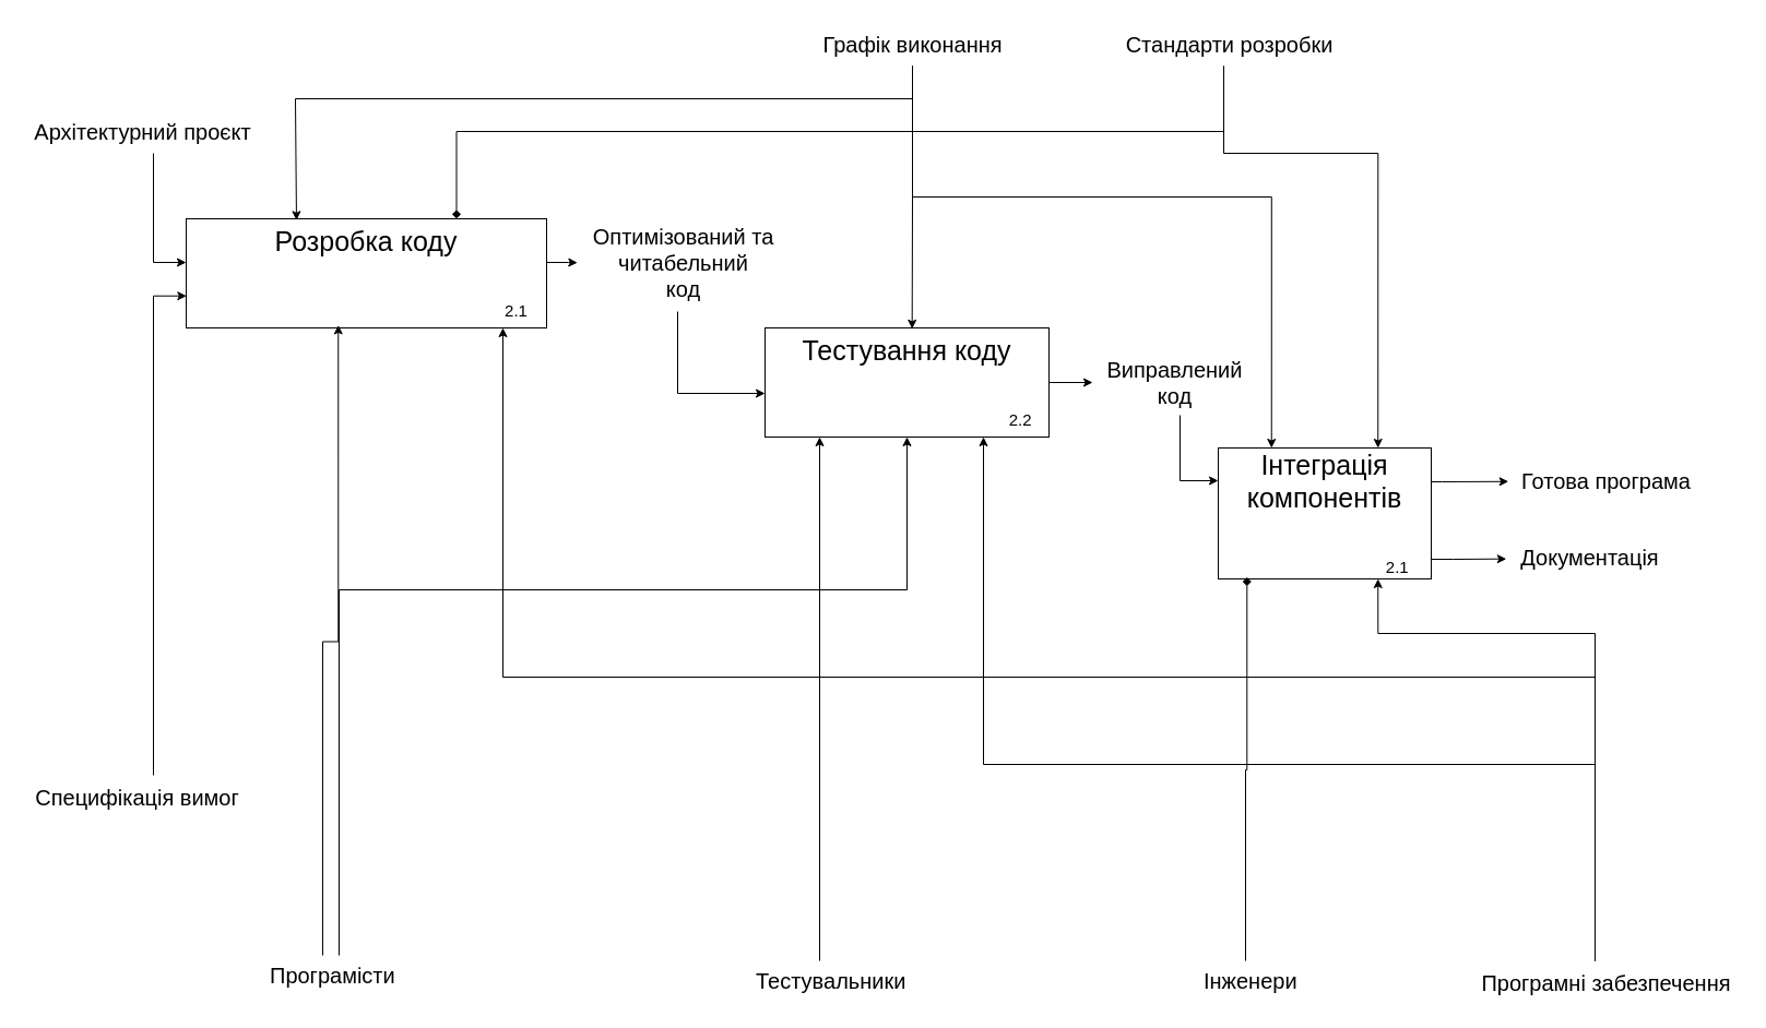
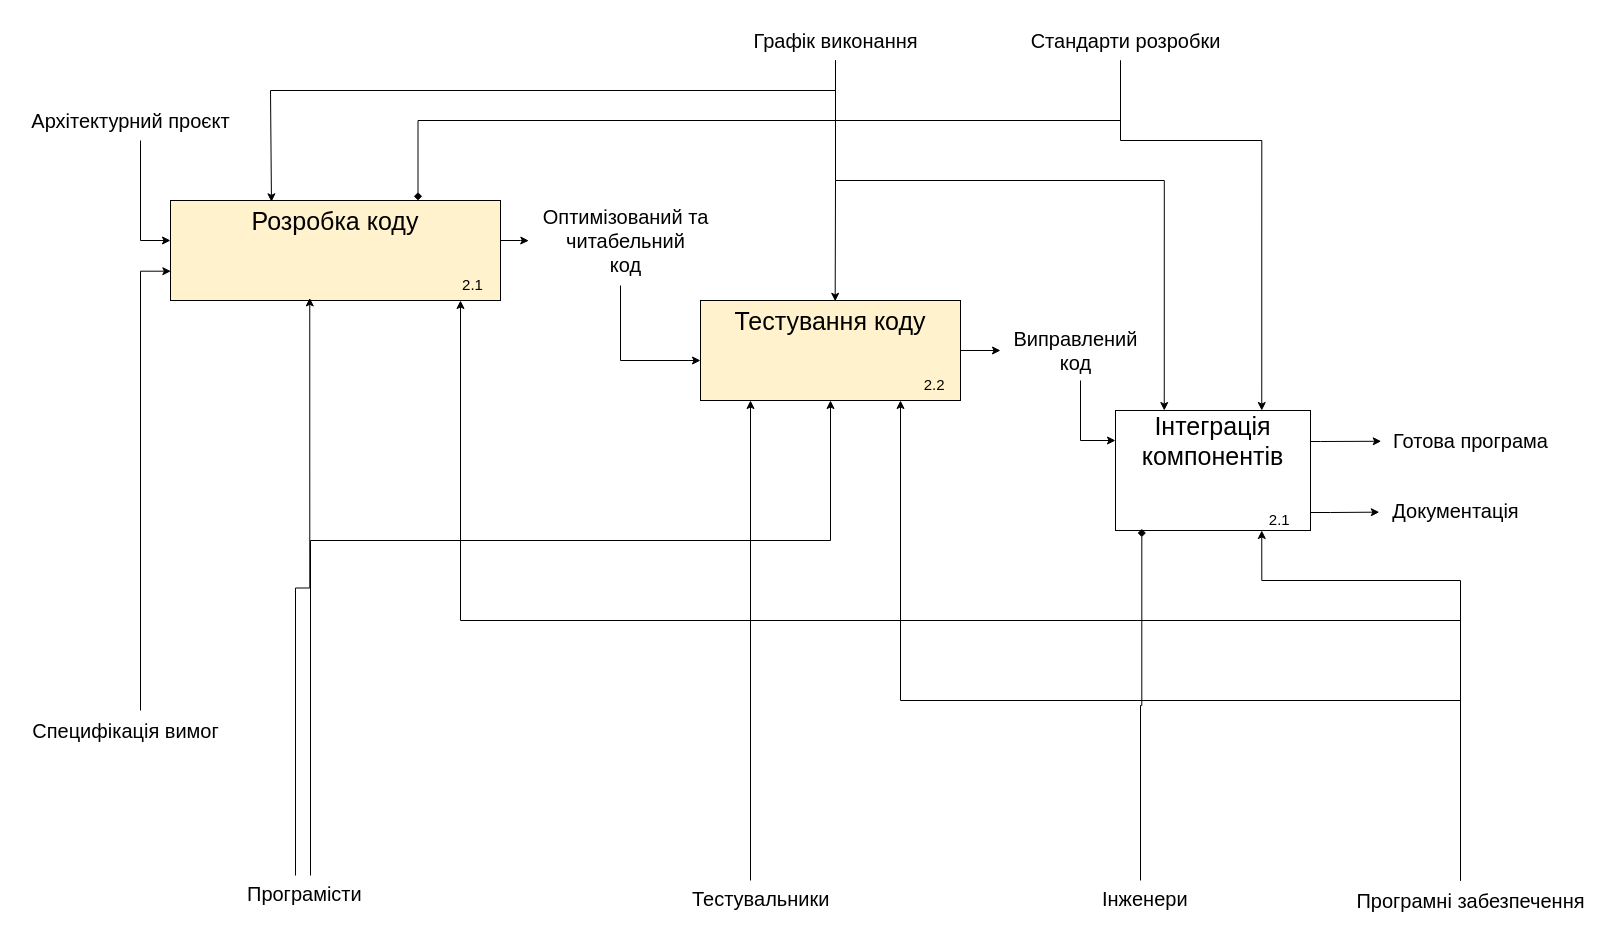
  <mxCell id="0" />
  <mxCell id="1" parent="0" />
  <mxCell id="2" style="edgeStyle=orthogonalEdgeStyle;rounded=0;orthogonalLoop=1;jettySize=auto;html=1;entryX=0.001;entryY=0.707;entryDx=0;entryDy=0;entryPerimeter=0;" edge="1" parent="1" source="3" target="8"><mxGeometry relative="1" as="geometry"><Array as="points"><mxPoint x="140" y="270" /><mxPoint x="170" y="270" /></Array></mxGeometry></mxCell>
  <mxCell id="3" value="&lt;font style=&quot;font-size: 20px;&quot;&gt;Специфікація вимог&lt;/font&gt;" style="text;html=1;align=center;verticalAlign=middle;resizable=0;points=[];autosize=1;strokeColor=none;fillColor=none;" vertex="1" parent="1"><mxGeometry y="710" width="210" height="40" as="geometry" x="20" /></mxCell>
  <mxCell id="4" style="edgeStyle=orthogonalEdgeStyle;rounded=0;orthogonalLoop=1;jettySize=auto;html=1;entryX=0.306;entryY=0.013;entryDx=0;entryDy=0;entryPerimeter=0;" edge="1" parent="1" source="7" target="8"><mxGeometry relative="1" as="geometry"><mxPoint x="370" y="130" as="targetPoint" /><Array as="points"><mxPoint x="835" y="90" /><mxPoint x="270" y="90" /><mxPoint x="270" y="201" /></Array></mxGeometry></mxCell>
  <mxCell id="5" style="edgeStyle=orthogonalEdgeStyle;rounded=0;orthogonalLoop=1;jettySize=auto;html=1;entryX=0.25;entryY=0;entryDx=0;entryDy=0;" edge="1" parent="1" source="7" target="10"><mxGeometry relative="1" as="geometry"><mxPoint x="1190" y="350" as="targetPoint" /><Array as="points"><mxPoint x="835" y="180" /><mxPoint x="1164" y="180" /></Array></mxGeometry></mxCell>
  <mxCell id="6" style="edgeStyle=orthogonalEdgeStyle;rounded=0;orthogonalLoop=1;jettySize=auto;html=1;entryX=0.518;entryY=0.008;entryDx=0;entryDy=0;entryPerimeter=0;" edge="1" parent="1" source="7" target="9"><mxGeometry relative="1" as="geometry"><Array as="points" /></mxGeometry></mxCell>
  <mxCell id="7" value="&lt;font style=&quot;font-size: 20px;&quot;&gt;Графік виконання&lt;/font&gt;" style="text;html=1;align=center;verticalAlign=middle;resizable=0;points=[];autosize=1;strokeColor=none;fillColor=none;" vertex="1" parent="1"><mxGeometry x="740" width="190" height="40" as="geometry" y="20" /></mxCell>
- <mxCell id="8" value="&lt;font style=&quot;font-size: 25px;&quot;&gt;Розробка коду&lt;br&gt;&lt;/font&gt;&lt;div&gt;&lt;div style=&quot;text-align: left;&quot;&gt;&lt;font style=&quot;font-size: 25px;&quot;&gt;&lt;br&gt;&lt;/font&gt;&lt;/div&gt;&lt;div style=&quot;text-align: left;&quot;&gt;&lt;span style=&quot;background-color: initial;&quot;&gt;&lt;font style=&quot;font-size: 25px;&quot;&gt;&amp;nbsp; &amp;nbsp; &amp;nbsp; &amp;nbsp; &amp;nbsp; &amp;nbsp; &amp;nbsp; &amp;nbsp; &amp;nbsp; &amp;nbsp; &amp;nbsp; &amp;nbsp; &amp;nbsp; &amp;nbsp; &amp;nbsp; &amp;nbsp; &amp;nbsp; &amp;nbsp; &amp;nbsp; &amp;nbsp;&lt;/font&gt;&lt;font style=&quot;font-size: 15px;&quot;&gt; 2.1&lt;/font&gt;&lt;/span&gt;&lt;/div&gt;&lt;/div&gt;" style="rounded=0;whiteSpace=wrap;html=1;" vertex="1" parent="1"><mxGeometry x="170" y="200" width="330" height="100" as="geometry" /></mxCell>
- <mxCell id="9" value="&lt;font style=&quot;font-size: 25px;&quot;&gt;&lt;font style=&quot;&quot;&gt;Тестування&amp;nbsp;&lt;/font&gt;коду&lt;/font&gt;&lt;div&gt;&lt;div style=&quot;text-align: left;&quot;&gt;&lt;font style=&quot;font-size: 25px;&quot;&gt;&lt;br&gt;&lt;/font&gt;&lt;/div&gt;&lt;div style=&quot;text-align: left;&quot;&gt;&lt;span style=&quot;background-color: initial;&quot;&gt;&lt;font style=&quot;font-size: 25px;&quot;&gt;&amp;nbsp; &amp;nbsp; &amp;nbsp; &amp;nbsp; &amp;nbsp; &amp;nbsp; &amp;nbsp; &amp;nbsp; &amp;nbsp; &amp;nbsp; &amp;nbsp; &amp;nbsp; &amp;nbsp; &amp;nbsp; &amp;nbsp; &lt;/font&gt;&lt;font style=&quot;font-size: 15px;&quot;&gt;2.2&lt;/font&gt;&lt;/span&gt;&lt;/div&gt;&lt;/div&gt;" style="rounded=0;whiteSpace=wrap;html=1;" vertex="1" parent="1"><mxGeometry x="700" y="300" width="260" height="100" as="geometry" /></mxCell>
+ <mxCell id="8" value="&lt;font style=&quot;font-size: 25px;&quot;&gt;Розробка коду&lt;br&gt;&lt;/font&gt;&lt;div&gt;&lt;div style=&quot;text-align: left;&quot;&gt;&lt;font style=&quot;font-size: 25px;&quot;&gt;&lt;br&gt;&lt;/font&gt;&lt;/div&gt;&lt;div style=&quot;text-align: left;&quot;&gt;&lt;span style=&quot;background-color: initial;&quot;&gt;&lt;font style=&quot;font-size: 25px;&quot;&gt;&amp;nbsp; &amp;nbsp; &amp;nbsp; &amp;nbsp; &amp;nbsp; &amp;nbsp; &amp;nbsp; &amp;nbsp; &amp;nbsp; &amp;nbsp; &amp;nbsp; &amp;nbsp; &amp;nbsp; &amp;nbsp; &amp;nbsp; &amp;nbsp; &amp;nbsp; &amp;nbsp; &amp;nbsp; &amp;nbsp;&lt;/font&gt;&lt;font style=&quot;font-size: 15px;&quot;&gt; 2.1&lt;/font&gt;&lt;/span&gt;&lt;/div&gt;&lt;/div&gt;" style="rounded=0;whiteSpace=wrap;html=1;fillColor=#fff2cc;" vertex="1" parent="1"><mxGeometry x="170" y="200" width="330" height="100" as="geometry" /></mxCell>
+ <mxCell id="9" value="&lt;font style=&quot;font-size: 25px;&quot;&gt;&lt;font style=&quot;&quot;&gt;Тестування&amp;nbsp;&lt;/font&gt;коду&lt;/font&gt;&lt;div&gt;&lt;div style=&quot;text-align: left;&quot;&gt;&lt;font style=&quot;font-size: 25px;&quot;&gt;&lt;br&gt;&lt;/font&gt;&lt;/div&gt;&lt;div style=&quot;text-align: left;&quot;&gt;&lt;span style=&quot;background-color: initial;&quot;&gt;&lt;font style=&quot;font-size: 25px;&quot;&gt;&amp;nbsp; &amp;nbsp; &amp;nbsp; &amp;nbsp; &amp;nbsp; &amp;nbsp; &amp;nbsp; &amp;nbsp; &amp;nbsp; &amp;nbsp; &amp;nbsp; &amp;nbsp; &amp;nbsp; &amp;nbsp; &amp;nbsp; &lt;/font&gt;&lt;font style=&quot;font-size: 15px;&quot;&gt;2.2&lt;/font&gt;&lt;/span&gt;&lt;/div&gt;&lt;/div&gt;" style="rounded=0;whiteSpace=wrap;html=1;fillColor=#fff2cc;" vertex="1" parent="1"><mxGeometry x="700" y="300" width="260" height="100" as="geometry" /></mxCell>
  <mxCell id="10" value="&lt;font style=&quot;font-size: 25px;&quot;&gt;Інтеграція компонентів&lt;/font&gt;&lt;div&gt;&lt;div style=&quot;text-align: left;&quot;&gt;&lt;font style=&quot;font-size: 25px;&quot;&gt;&lt;br&gt;&lt;/font&gt;&lt;/div&gt;&lt;div style=&quot;text-align: left;&quot;&gt;&lt;span style=&quot;background-color: initial;&quot;&gt;&lt;font style=&quot;font-size: 25px;&quot;&gt;&amp;nbsp; &amp;nbsp; &amp;nbsp; &amp;nbsp; &amp;nbsp; &amp;nbsp; &amp;nbsp; &amp;nbsp; &amp;nbsp; &amp;nbsp; &amp;nbsp; &lt;/font&gt;&lt;font style=&quot;font-size: 15px;&quot;&gt;2.1&lt;/font&gt;&lt;/span&gt;&lt;/div&gt;&lt;/div&gt;" style="rounded=0;whiteSpace=wrap;html=1;" vertex="1" parent="1"><mxGeometry x="1115" y="410" width="195" height="120" as="geometry" /></mxCell>
  <mxCell id="11" value="" style="edgeStyle=orthogonalEdgeStyle;rounded=0;orthogonalLoop=1;jettySize=auto;html=1;" edge="1" parent="1" source="12" target="8"><mxGeometry relative="1" as="geometry"><Array as="points"><mxPoint x="140" y="240" /></Array></mxGeometry></mxCell>
  <mxCell id="12" value="&lt;font style=&quot;font-size: 20px;&quot;&gt;Архітектурний проєкт&lt;/font&gt;" style="text;html=1;align=center;verticalAlign=middle;resizable=0;points=[];autosize=1;strokeColor=none;fillColor=none;" vertex="1" parent="1"><mxGeometry y="100" width="220" height="40" as="geometry" x="20" /></mxCell>
  <mxCell id="13" style="edgeStyle=orthogonalEdgeStyle;rounded=0;orthogonalLoop=1;jettySize=auto;html=1;entryX=0.75;entryY=0;entryDx=0;entryDy=0;" edge="1" parent="1" source="15" target="10"><mxGeometry relative="1" as="geometry"><Array as="points"><mxPoint x="1120" y="140" /><mxPoint x="1261" y="140" /></Array></mxGeometry></mxCell>
  <mxCell id="14" style="edgeStyle=orthogonalEdgeStyle;rounded=0;orthogonalLoop=1;jettySize=auto;html=1;entryX=0.75;entryY=0;entryDx=0;entryDy=0;endArrow=diamond;" edge="1" parent="1" source="15" target="8"><mxGeometry relative="1" as="geometry"><Array as="points"><mxPoint x="1120" y="120" /><mxPoint x="418" y="120" /></Array></mxGeometry></mxCell>
  <mxCell id="15" value="&lt;font style=&quot;font-size: 20px;&quot;&gt;Стандарти розробки&lt;/font&gt;" style="text;html=1;align=center;verticalAlign=middle;resizable=0;points=[];autosize=1;strokeColor=none;fillColor=none;" vertex="1" parent="1"><mxGeometry x="1020" width="210" height="40" as="geometry" y="20" /></mxCell>
  <mxCell id="16" style="edgeStyle=orthogonalEdgeStyle;rounded=0;orthogonalLoop=1;jettySize=auto;html=1;" edge="1" parent="1" source="18"><mxGeometry relative="1" as="geometry"><mxPoint x="900" y="400" as="targetPoint" /><Array as="points"><mxPoint x="1460" y="700" /><mxPoint x="900" y="700" /></Array></mxGeometry></mxCell>
  <mxCell id="17" style="edgeStyle=orthogonalEdgeStyle;rounded=0;orthogonalLoop=1;jettySize=auto;html=1;" edge="1" parent="1" source="18"><mxGeometry relative="1" as="geometry"><mxPoint x="460" y="300" as="targetPoint" /><Array as="points"><mxPoint x="1460" y="620" /><mxPoint x="460" y="620" /></Array></mxGeometry></mxCell>
  <mxCell id="18" value="&lt;font style=&quot;font-size: 20px;&quot;&gt;Програмні забезпечення&lt;/font&gt;" style="text;html=1;align=center;verticalAlign=middle;resizable=0;points=[];autosize=1;strokeColor=none;fillColor=none;" vertex="1" parent="1"><mxGeometry x="1345" y="880" width="250" height="40" as="geometry" /></mxCell>
  <mxCell id="19" style="edgeStyle=orthogonalEdgeStyle;rounded=0;orthogonalLoop=1;jettySize=auto;html=1;entryX=0.75;entryY=1;entryDx=0;entryDy=0;" edge="1" parent="1" source="18" target="10"><mxGeometry relative="1" as="geometry"><mxPoint x="1495" y="532" as="targetPoint" /><Array as="points"><mxPoint x="1460" y="580" /><mxPoint x="1261" y="580" /></Array></mxGeometry></mxCell>
  <mxCell id="20" style="edgeStyle=orthogonalEdgeStyle;rounded=0;orthogonalLoop=1;jettySize=auto;html=1;entryX=0.422;entryY=0.974;entryDx=0;entryDy=0;entryPerimeter=0;" edge="1" parent="1" source="22" target="8"><mxGeometry relative="1" as="geometry"><mxPoint x="380" y="300" as="targetPoint" /><Array as="points" /></mxGeometry></mxCell>
  <mxCell id="21" style="edgeStyle=orthogonalEdgeStyle;rounded=0;orthogonalLoop=1;jettySize=auto;html=1;entryX=0.5;entryY=1;entryDx=0;entryDy=0;" edge="1" parent="1" source="22" target="9"><mxGeometry relative="1" as="geometry"><Array as="points"><mxPoint x="310" y="540" /><mxPoint x="830" y="540" /></Array></mxGeometry></mxCell>
  <mxCell id="22" value="&lt;font style=&quot;font-size: 20px;&quot;&gt;Програмісти&lt;/font&gt;" style="text;whiteSpace=wrap;html=1;" vertex="1" parent="1"><mxGeometry x="245" y="875" width="100" height="40" as="geometry" /></mxCell>
  <mxCell id="23" style="edgeStyle=orthogonalEdgeStyle;rounded=0;orthogonalLoop=1;jettySize=auto;html=1;" edge="1" parent="1" source="24"><mxGeometry relative="1" as="geometry"><mxPoint x="750" y="400" as="targetPoint" /></mxGeometry></mxCell>
  <mxCell id="24" value="&lt;font style=&quot;font-size: 20px;&quot;&gt;Тестувальники&lt;/font&gt;" style="text;whiteSpace=wrap;html=1;" vertex="1" parent="1"><mxGeometry x="690" y="880" width="120" height="40" as="geometry" /></mxCell>
  <mxCell id="25" value="&lt;font style=&quot;font-size: 20px;&quot;&gt;Інженери&lt;/font&gt;" style="text;whiteSpace=wrap;html=1;" vertex="1" parent="1"><mxGeometry x="1100" y="880" width="80" height="40" as="geometry" /></mxCell>
  <mxCell id="26" style="edgeStyle=orthogonalEdgeStyle;rounded=0;orthogonalLoop=1;jettySize=auto;html=1;entryX=0.135;entryY=0.986;entryDx=0;entryDy=0;entryPerimeter=0;endArrow=diamond;" edge="1" parent="1" source="25" target="10"><mxGeometry relative="1" as="geometry" /></mxCell>
  <mxCell id="27" style="edgeStyle=orthogonalEdgeStyle;rounded=0;orthogonalLoop=1;jettySize=auto;html=1;" edge="1" parent="1" source="28"><mxGeometry relative="1" as="geometry"><mxPoint x="700" y="360" as="targetPoint" /><Array as="points"><mxPoint x="620" y="360" /></Array></mxGeometry></mxCell>
  <mxCell id="28" value="&lt;font style=&quot;font-size: 20px;&quot;&gt;Оптимізований та&lt;/font&gt;&lt;div&gt;&lt;font style=&quot;font-size: 20px;&quot;&gt;читабельний&lt;/font&gt;&lt;div&gt;&lt;font style=&quot;font-size: 20px;&quot;&gt;код&lt;/font&gt;&lt;/div&gt;&lt;/div&gt;" style="text;html=1;align=center;verticalAlign=middle;resizable=0;points=[];autosize=1;strokeColor=none;fillColor=none;" vertex="1" parent="1"><mxGeometry x="530" y="195" width="190" height="90" as="geometry" /></mxCell>
  <mxCell id="29" style="edgeStyle=orthogonalEdgeStyle;rounded=0;orthogonalLoop=1;jettySize=auto;html=1;entryX=-0.009;entryY=0.502;entryDx=0;entryDy=0;entryPerimeter=0;endArrow=classic;endFill=1;" edge="1" parent="1" source="8" target="28"><mxGeometry relative="1" as="geometry"><Array as="points"><mxPoint x="520" y="240" /><mxPoint x="520" y="240" /></Array></mxGeometry></mxCell>
  <mxCell id="30" style="edgeStyle=orthogonalEdgeStyle;rounded=0;orthogonalLoop=1;jettySize=auto;html=1;entryX=0;entryY=0.25;entryDx=0;entryDy=0;" edge="1" parent="1" source="31" target="10"><mxGeometry relative="1" as="geometry"><Array as="points"><mxPoint x="1080" y="440" /></Array></mxGeometry></mxCell>
  <mxCell id="31" value="&lt;font style=&quot;font-size: 20px;&quot;&gt;Виправлений&lt;/font&gt;&lt;div&gt;&lt;font style=&quot;font-size: 20px;&quot;&gt;код&lt;/font&gt;&lt;/div&gt;" style="text;html=1;align=center;verticalAlign=middle;resizable=0;points=[];autosize=1;strokeColor=none;fillColor=none;" vertex="1" parent="1"><mxGeometry x="1000" y="320" width="150" height="60" as="geometry" /></mxCell>
  <mxCell id="32" style="edgeStyle=orthogonalEdgeStyle;rounded=0;orthogonalLoop=1;jettySize=auto;html=1;endArrow=classic;endFill=1;" edge="1" parent="1" source="9"><mxGeometry relative="1" as="geometry"><mxPoint x="1000" y="350" as="targetPoint" /><Array as="points"><mxPoint x="999" y="350" /></Array></mxGeometry></mxCell>
  <mxCell id="33" value="&lt;font style=&quot;font-size: 20px;&quot;&gt;Готова програма&lt;/font&gt;" style="text;html=1;align=center;verticalAlign=middle;resizable=0;points=[];autosize=1;strokeColor=none;fillColor=none;" vertex="1" parent="1"><mxGeometry x="1380" y="420" width="180" height="40" as="geometry" /></mxCell>
  <mxCell id="34" style="edgeStyle=orthogonalEdgeStyle;rounded=0;orthogonalLoop=1;jettySize=auto;html=1;entryX=0.004;entryY=0.519;entryDx=0;entryDy=0;entryPerimeter=0;" edge="1" parent="1" source="10" target="33"><mxGeometry relative="1" as="geometry"><Array as="points"><mxPoint x="1320" y="441" /><mxPoint x="1320" y="441" /></Array></mxGeometry></mxCell>
  <mxCell id="35" value="&lt;font style=&quot;font-size: 20px;&quot;&gt;Документація&lt;/font&gt;" style="text;html=1;align=center;verticalAlign=middle;resizable=0;points=[];autosize=1;strokeColor=none;fillColor=none;" vertex="1" parent="1"><mxGeometry x="1380" y="490" width="150" height="40" as="geometry" /></mxCell>
  <mxCell id="36" style="edgeStyle=orthogonalEdgeStyle;rounded=0;orthogonalLoop=1;jettySize=auto;html=1;entryX=-0.008;entryY=0.541;entryDx=0;entryDy=0;entryPerimeter=0;" edge="1" parent="1" source="10" target="35"><mxGeometry relative="1" as="geometry"><Array as="points"><mxPoint x="1330" y="512" /><mxPoint x="1330" y="512" /></Array></mxGeometry></mxCell>
